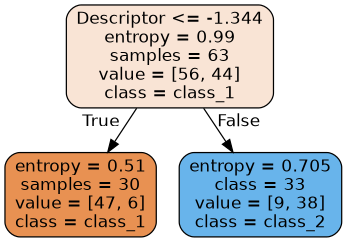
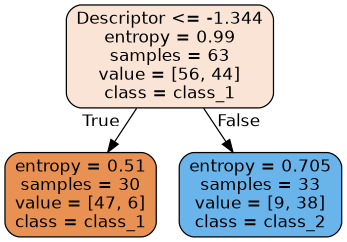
  digraph {
    node [color=black fontname=helvetica shape=box style="filled, rounded"]
    edge [fontname=helvetica labeldistance=2.5]
    n1 [fillcolor="#f9e4d5" label="Descriptor <= -1.344\nentropy = 0.99\nsamples = 63\nvalue = [56, 44]\nclass = class_1"]
    n2 [fillcolor="#e89152" label="entropy = 0.51\nsamples = 30\nvalue = [47, 6]\nclass = class_1"]
-   n3 [fillcolor="#68b4eb" label="entropy = 0.705\nclass = 33\nvalue = [9, 38]\nclass = class_2"]
+   n3 [fillcolor="#68b4eb" label="entropy = 0.705\nsamples = 33\nvalue = [9, 38]\nclass = class_2"]
    n1 -> n2 [headlabel=True labelangle=45]
    n1 -> n3 [headlabel=False labelangle=-45]
  }
